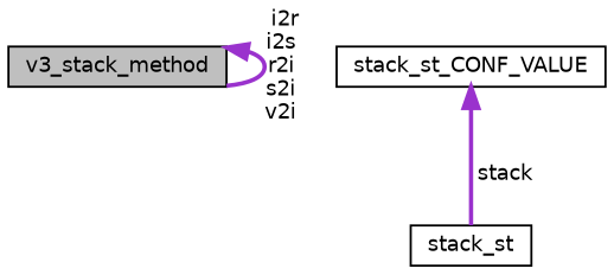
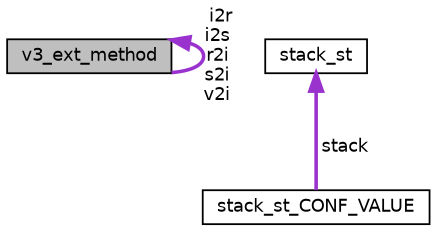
  digraph {
    node [color=black fillcolor=white fontname=Helvetica fontsize=10 shape=record style=filled]
    edge [color=darkorchid3 dir=back fontname=Helvetica fontsize=10 labelfontname=Helvetica labelfontsize=10 style=bold]
-   n1 [fillcolor=grey75 fontcolor=black height=0.2 label=v3_stack_method width=0.4]
+   n1 [fillcolor=grey75 fontcolor=black height=0.2 label=v3_ext_method width=0.4]
    n2 [height=0.2 label=stack_st_CONF_VALUE width=0.4]
    n3 [height=0.2 label=stack_st width=0.4]
    n1 -> n1 [label=" i2r\ni2s\nr2i\ns2i\nv2i"]
-   n2 -> n3 [label=" stack"]
+   n3 -> n2 [label=" stack"]
  }
